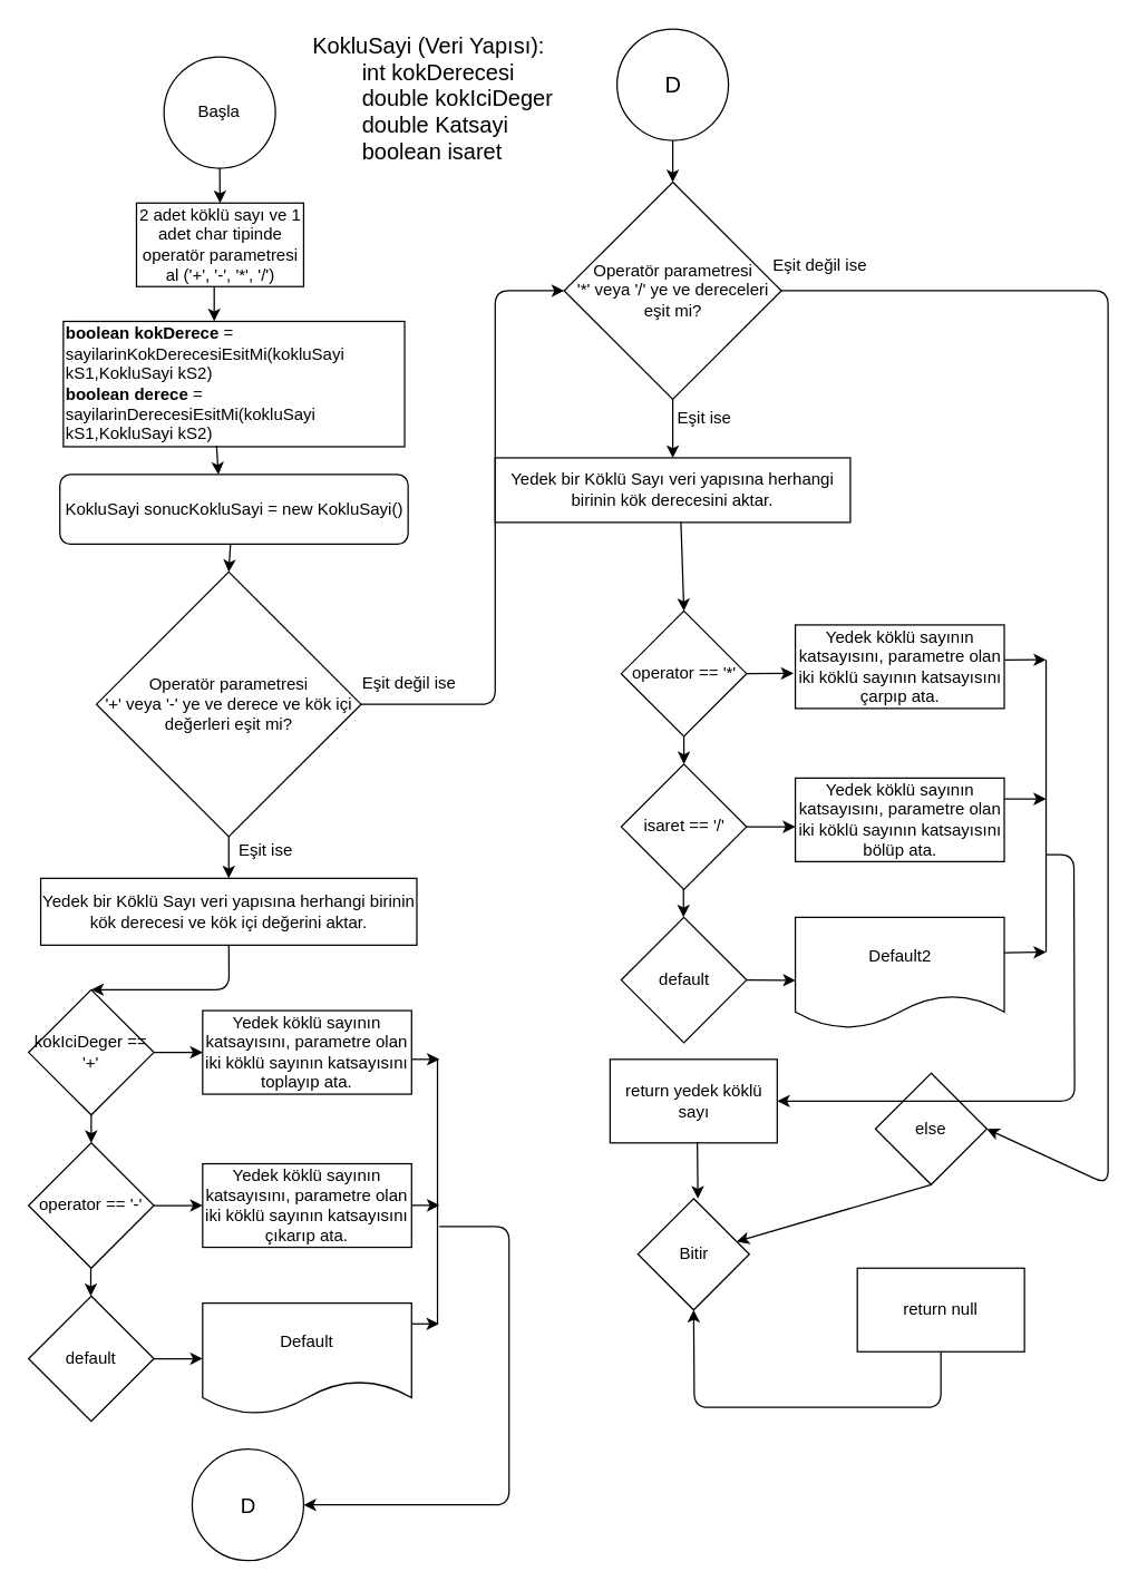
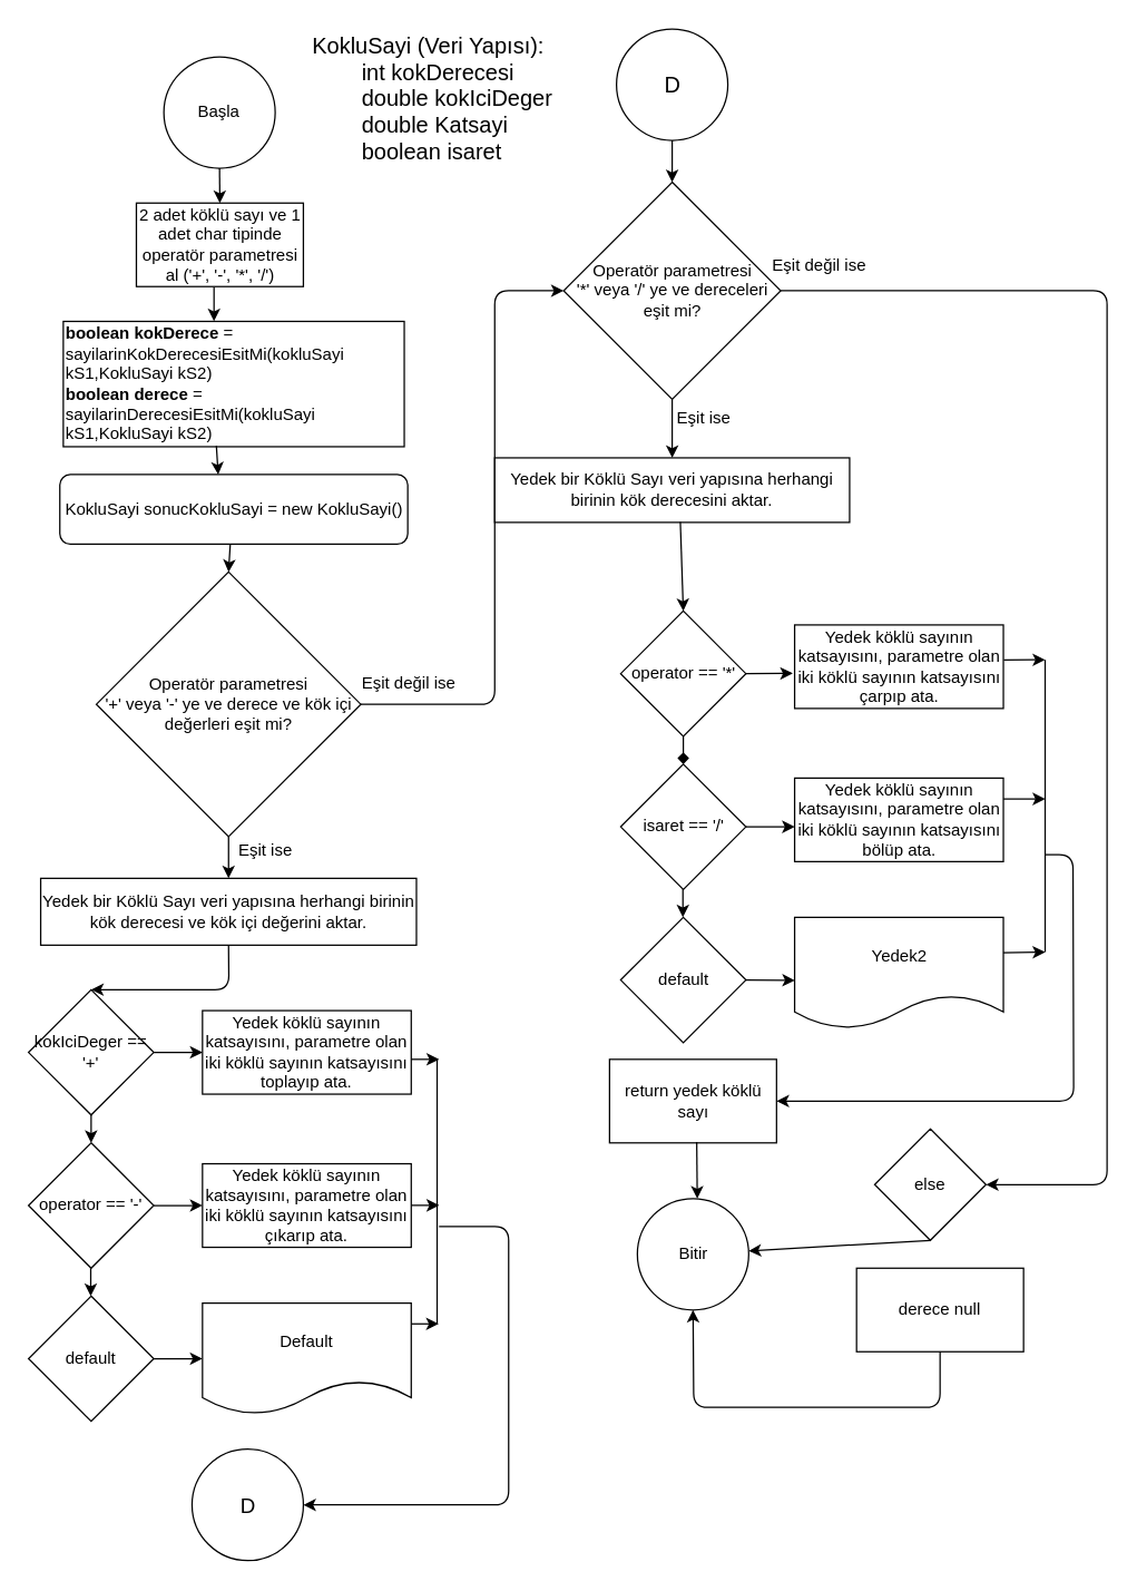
  <mxCell id="0" />
  <mxCell id="1" parent="0" />
  <mxCell id="2" value="Başla" style="ellipse;whiteSpace=wrap;html=1;aspect=fixed;" vertex="1" parent="1"><mxGeometry x="117.25" y="40" width="80" height="80" as="geometry" /></mxCell>
  <mxCell id="3" value="" style="endArrow=classic;html=1;entryX=0.5;entryY=0;entryDx=0;entryDy=0;exitX=0.5;exitY=1;exitDx=0;exitDy=0;" edge="1" parent="1" source="2" target="39"><mxGeometry width="50" height="50" relative="1" as="geometry"><mxPoint x="157.25" y="210" as="sourcePoint" /><mxPoint x="157.25" y="140" as="targetPoint" /></mxGeometry></mxCell>
  <mxCell id="4" value="&lt;b&gt;boolean kokDerece&lt;/b&gt; = sayilarinKokDerecesiEsitMi(kokluSayi kS1,KokluSayi kS2)&lt;br&gt;&lt;b&gt;boolean derece&lt;/b&gt;&amp;nbsp;= sayilarinDerecesiEsitMi(kokluSayi kS1,KokluSayi kS2)" style="rounded=0;whiteSpace=wrap;html=1;align=left;" vertex="1" parent="1"><mxGeometry x="45" y="230" width="245" height="90" as="geometry" /></mxCell>
  <mxCell id="5" value="KokluSayi sonucKokluSayi = new KokluSayi()" style="whiteSpace=wrap;html=1;rounded=1;" vertex="1" parent="1"><mxGeometry x="42.5" y="340" width="250" height="50" as="geometry" /></mxCell>
  <mxCell id="6" value="Operatör parametresi &lt;br&gt;'+' veya '-' ye ve derece ve kök içi değerleri eşit mi?" style="rhombus;whiteSpace=wrap;html=1;" vertex="1" parent="1"><mxGeometry x="68.75" y="410" width="190" height="190" as="geometry" /></mxCell>
  <mxCell id="7" value="" style="endArrow=classic;html=1;entryX=0.5;entryY=0;entryDx=0;entryDy=0;exitX=0.49;exitY=0.995;exitDx=0;exitDy=0;exitPerimeter=0;" edge="1" parent="1" source="5" target="6"><mxGeometry width="50" height="50" relative="1" as="geometry"><mxPoint x="141.25" y="430" as="sourcePoint" /><mxPoint x="191.25" y="380" as="targetPoint" /></mxGeometry></mxCell>
  <mxCell id="8" value="Yedek bir Köklü Sayı veri yapısına herhangi birinin kök derecesi ve kök içi değerini aktar." style="rounded=0;whiteSpace=wrap;html=1;" vertex="1" parent="1"><mxGeometry x="28.75" y="630" width="270" height="48" as="geometry" /></mxCell>
  <mxCell id="9" value="" style="endArrow=classic;html=1;exitX=0.5;exitY=1;exitDx=0;exitDy=0;entryX=0.5;entryY=0;entryDx=0;entryDy=0;" edge="1" parent="1" source="6" target="8"><mxGeometry width="50" height="50" relative="1" as="geometry"><mxPoint x="161.25" y="600" as="sourcePoint" /><mxPoint x="211.25" y="550" as="targetPoint" /></mxGeometry></mxCell>
  <mxCell id="10" value="&lt;font style=&quot;font-size: 15px&quot;&gt;D&lt;/font&gt;" style="ellipse;whiteSpace=wrap;html=1;aspect=fixed;" vertex="1" parent="1"><mxGeometry x="137.5" y="1040" width="80" height="80" as="geometry" /></mxCell>
  <mxCell id="11" value="&lt;font style=&quot;font-size: 16px&quot;&gt;D&lt;/font&gt;" style="ellipse;whiteSpace=wrap;html=1;aspect=fixed;" vertex="1" parent="1"><mxGeometry x="442.5" y="20" width="80" height="80" as="geometry" /></mxCell>
  <mxCell id="12" value="Operatör parametresi&lt;br&gt;'*' veya '/' ye ve dereceleri eşit mi?" style="rhombus;whiteSpace=wrap;html=1;" vertex="1" parent="1"><mxGeometry x="404.5" y="130" width="156" height="156" as="geometry" /></mxCell>
  <mxCell id="13" value="operator == '*'" style="rhombus;whiteSpace=wrap;html=1;" vertex="1" parent="1"><mxGeometry x="445.5" y="438" width="90" height="90" as="geometry" /></mxCell>
  <mxCell id="14" value="isaret == '/'" style="rhombus;whiteSpace=wrap;html=1;" vertex="1" parent="1"><mxGeometry x="445.5" y="548" width="90" height="90" as="geometry" /></mxCell>
- <mxCell id="15" value="" style="endArrow=classic;html=1;exitX=0.5;exitY=1;exitDx=0;exitDy=0;entryX=0.5;entryY=0;entryDx=0;entryDy=0;" edge="1" parent="1" source="13" target="14"><mxGeometry width="50" height="50" relative="1" as="geometry"><mxPoint x="410.5" y="558" as="sourcePoint" /><mxPoint x="460.5" y="508" as="targetPoint" /></mxGeometry></mxCell>
+ <mxCell id="15" value="" style="endArrow=diamond;html=1;exitX=0.5;exitY=1;exitDx=0;exitDy=0;entryX=0.5;entryY=0;entryDx=0;entryDy=0;" edge="1" parent="1" source="13" target="14"><mxGeometry width="50" height="50" relative="1" as="geometry"><mxPoint x="410.5" y="558" as="sourcePoint" /><mxPoint x="460.5" y="508" as="targetPoint" /></mxGeometry></mxCell>
  <mxCell id="16" value="default" style="rhombus;whiteSpace=wrap;html=1;" vertex="1" parent="1"><mxGeometry x="445.5" y="658" width="90" height="90" as="geometry" /></mxCell>
  <mxCell id="17" value="" style="endArrow=classic;html=1;exitX=0.5;exitY=1;exitDx=0;exitDy=0;entryX=0.5;entryY=0;entryDx=0;entryDy=0;" edge="1" parent="1"><mxGeometry width="50" height="50" relative="1" as="geometry"><mxPoint x="490.21" y="638" as="sourcePoint" /><mxPoint x="490.21" y="658" as="targetPoint" /></mxGeometry></mxCell>
  <mxCell id="18" value="" style="endArrow=classic;html=1;exitX=0.5;exitY=1;exitDx=0;exitDy=0;entryX=0.5;entryY=0;entryDx=0;entryDy=0;" edge="1" parent="1" source="12" target="44"><mxGeometry width="50" height="50" relative="1" as="geometry"><mxPoint x="492.5" y="248" as="sourcePoint" /><mxPoint x="542.5" y="198" as="targetPoint" /></mxGeometry></mxCell>
  <mxCell id="19" value="&lt;span&gt;Yedek köklü sayının katsayısını, parametre olan iki köklü sayının katsayısını çarpıp ata.&lt;/span&gt;" style="rounded=0;whiteSpace=wrap;html=1;" vertex="1" parent="1"><mxGeometry x="570.5" y="448" width="150" height="60" as="geometry" /></mxCell>
  <mxCell id="20" value="Yedek köklü sayının katsayısını, parametre olan iki köklü sayının katsayısını bölüp ata." style="rounded=0;whiteSpace=wrap;html=1;" vertex="1" parent="1"><mxGeometry x="570.5" y="558" width="150" height="60" as="geometry" /></mxCell>
- <mxCell id="21" value="Default2" style="shape=document;whiteSpace=wrap;html=1;boundedLbl=1;" vertex="1" parent="1"><mxGeometry x="570.5" y="658" width="150" height="80" as="geometry" /></mxCell>
+ <mxCell id="21" value="Yedek2" style="shape=document;whiteSpace=wrap;html=1;boundedLbl=1;" vertex="1" parent="1"><mxGeometry x="570.5" y="658" width="150" height="80" as="geometry" /></mxCell>
  <mxCell id="22" value="" style="endArrow=classic;html=1;exitX=1;exitY=0.5;exitDx=0;exitDy=0;entryX=-0.009;entryY=0.579;entryDx=0;entryDy=0;entryPerimeter=0;" edge="1" parent="1" source="13" target="19"><mxGeometry width="50" height="50" relative="1" as="geometry"><mxPoint x="520.5" y="483" as="sourcePoint" /><mxPoint x="570.5" y="433" as="targetPoint" /></mxGeometry></mxCell>
  <mxCell id="23" value="" style="endArrow=classic;html=1;exitX=1;exitY=0.5;exitDx=0;exitDy=0;" edge="1" parent="1" source="14"><mxGeometry width="50" height="50" relative="1" as="geometry"><mxPoint x="520.5" y="613" as="sourcePoint" /><mxPoint x="570.5" y="593" as="targetPoint" /></mxGeometry></mxCell>
  <mxCell id="24" value="" style="endArrow=classic;html=1;exitX=1;exitY=0.5;exitDx=0;exitDy=0;entryX=0.001;entryY=0.566;entryDx=0;entryDy=0;entryPerimeter=0;" edge="1" parent="1" source="16" target="21"><mxGeometry width="50" height="50" relative="1" as="geometry"><mxPoint x="530.5" y="723" as="sourcePoint" /><mxPoint x="580.5" y="673" as="targetPoint" /></mxGeometry></mxCell>
  <mxCell id="25" value="" style="endArrow=none;html=1;" edge="1" parent="1"><mxGeometry width="50" height="50" relative="1" as="geometry"><mxPoint x="750.5" y="683" as="sourcePoint" /><mxPoint x="750.5" y="473" as="targetPoint" /></mxGeometry></mxCell>
  <mxCell id="26" value="" style="endArrow=classic;html=1;exitX=1;exitY=0.25;exitDx=0;exitDy=0;" edge="1" parent="1" source="20"><mxGeometry width="50" height="50" relative="1" as="geometry"><mxPoint x="730.5" y="573" as="sourcePoint" /><mxPoint x="750.5" y="573" as="targetPoint" /></mxGeometry></mxCell>
  <mxCell id="27" value="" style="endArrow=classic;html=1;exitX=1.002;exitY=0.419;exitDx=0;exitDy=0;exitPerimeter=0;" edge="1" parent="1" source="19"><mxGeometry width="50" height="50" relative="1" as="geometry"><mxPoint x="730.5" y="473" as="sourcePoint" /><mxPoint x="750.5" y="473" as="targetPoint" /></mxGeometry></mxCell>
  <mxCell id="28" value="" style="endArrow=classic;html=1;exitX=1;exitY=0.318;exitDx=0;exitDy=0;exitPerimeter=0;" edge="1" parent="1" source="21"><mxGeometry width="50" height="50" relative="1" as="geometry"><mxPoint x="720.5" y="713" as="sourcePoint" /><mxPoint x="750.5" y="683" as="targetPoint" /></mxGeometry></mxCell>
- <mxCell id="29" value="else" style="rhombus;whiteSpace=wrap;html=1;" vertex="1" parent="1"><mxGeometry x="628" y="770" width="80" height="80" as="geometry" /></mxCell>
+ <mxCell id="29" value="else" style="rhombus;whiteSpace=wrap;html=1;" vertex="1" parent="1"><mxGeometry x="628" y="810" width="80" height="80" as="geometry" /></mxCell>
  <mxCell id="30" value="" style="endArrow=classic;html=1;entryX=1;entryY=0.5;entryDx=0;entryDy=0;" edge="1" parent="1" target="33"><mxGeometry width="50" height="50" relative="1" as="geometry"><mxPoint x="750.5" y="613" as="sourcePoint" /><mxPoint x="630.5" y="813" as="targetPoint" /><Array as="points"><mxPoint x="770.5" y="613" /><mxPoint x="771" y="790" /></Array></mxGeometry></mxCell>
- <mxCell id="31" value="return null" style="rounded=0;whiteSpace=wrap;html=1;" vertex="1" parent="1"><mxGeometry x="615" y="910" width="120" height="60" as="geometry" /></mxCell>
+ <mxCell id="31" value="derece null" style="rounded=0;whiteSpace=wrap;html=1;" vertex="1" parent="1"><mxGeometry x="615" y="910" width="120" height="60" as="geometry" /></mxCell>
  <mxCell id="32" value="" style="endArrow=classic;html=1;exitX=0.5;exitY=1;exitDx=0;exitDy=0;" edge="1" parent="1" source="29" target="34"><mxGeometry width="50" height="50" relative="1" as="geometry"><mxPoint x="688" y="920" as="sourcePoint" /><mxPoint x="738" y="870" as="targetPoint" /></mxGeometry></mxCell>
  <mxCell id="33" value="return yedek köklü sayı" style="rounded=0;whiteSpace=wrap;html=1;" vertex="1" parent="1"><mxGeometry x="437.5" y="760" width="120" height="60" as="geometry" /></mxCell>
- <mxCell id="34" value="Bitir" style="rhombus;whiteSpace=wrap;html=1;aspect=fixed;" vertex="1" parent="1"><mxGeometry x="457.5" y="860" width="80" height="80" as="geometry" /></mxCell>
+ <mxCell id="34" value="Bitir" style="ellipse;whiteSpace=wrap;html=1;aspect=fixed;" vertex="1" parent="1"><mxGeometry x="457.5" y="860" width="80" height="80" as="geometry" /></mxCell>
  <mxCell id="35" value="" style="endArrow=classic;html=1;entryX=0.538;entryY=0;entryDx=0;entryDy=0;entryPerimeter=0;exitX=0.522;exitY=0.989;exitDx=0;exitDy=0;exitPerimeter=0;" edge="1" parent="1" source="33" target="34"><mxGeometry width="50" height="50" relative="1" as="geometry"><mxPoint x="490.5" y="1023" as="sourcePoint" /><mxPoint x="530.5" y="983" as="targetPoint" /></mxGeometry></mxCell>
  <mxCell id="36" value="" style="endArrow=classic;html=1;entryX=0.5;entryY=1;entryDx=0;entryDy=0;exitX=0.5;exitY=1;exitDx=0;exitDy=0;" edge="1" parent="1" source="31" target="34"><mxGeometry width="50" height="50" relative="1" as="geometry"><mxPoint x="497.5" y="935" as="sourcePoint" /><mxPoint x="540.5" y="903" as="targetPoint" /><Array as="points"><mxPoint x="675" y="1010" /><mxPoint x="498" y="1010" /></Array></mxGeometry></mxCell>
  <mxCell id="37" value="&lt;div style=&quot;text-align: left ; font-size: 16px&quot;&gt;&lt;font style=&quot;font-size: 16px&quot;&gt;KokluSayi (Veri Yapısı):&lt;/font&gt;&lt;/div&gt;&lt;div style=&quot;text-align: left ; font-size: 16px&quot;&gt;&lt;span&gt;&lt;font style=&quot;font-size: 16px&quot;&gt;&lt;span style=&quot;white-space: pre&quot;&gt;&#09;&lt;/span&gt;int kokDerecesi&lt;/font&gt;&lt;/span&gt;&lt;/div&gt;&lt;div style=&quot;text-align: left ; font-size: 16px&quot;&gt;&lt;span&gt;&lt;font style=&quot;font-size: 16px&quot;&gt;&lt;span style=&quot;white-space: pre&quot;&gt;&#09;&lt;/span&gt;double kokIciDeger&lt;/font&gt;&lt;/span&gt;&lt;/div&gt;&lt;div style=&quot;text-align: left ; font-size: 16px&quot;&gt;&lt;span&gt;&lt;font style=&quot;font-size: 16px&quot;&gt;&lt;span style=&quot;white-space: pre&quot;&gt;&#09;&lt;/span&gt;double Katsayi&lt;/font&gt;&lt;/span&gt;&lt;/div&gt;&lt;div style=&quot;text-align: left ; font-size: 16px&quot;&gt;&lt;font style=&quot;font-size: 16px&quot;&gt;&lt;span style=&quot;white-space: pre&quot;&gt;&#09;&lt;/span&gt;boolean isaret&lt;/font&gt;&lt;/div&gt;" style="text;html=1;align=center;verticalAlign=middle;resizable=0;points=[];autosize=1;strokeColor=none;" vertex="1" parent="1"><mxGeometry x="215" y="30" width="190" height="80" as="geometry" /></mxCell>
  <mxCell id="38" value="" style="endArrow=classic;html=1;exitX=0.461;exitY=1.005;exitDx=0;exitDy=0;exitPerimeter=0;entryX=0.442;entryY=-0.001;entryDx=0;entryDy=0;entryPerimeter=0;" edge="1" parent="1" target="4"><mxGeometry width="50" height="50" relative="1" as="geometry"><mxPoint x="153.29" y="205.35" as="sourcePoint" /><mxPoint x="153.75" y="227" as="targetPoint" /></mxGeometry></mxCell>
  <mxCell id="39" value="2 adet köklü sayı ve 1 adet char tipinde operatör parametresi al ('+', '-', '*', '/')" style="rounded=0;whiteSpace=wrap;html=1;" vertex="1" parent="1"><mxGeometry x="97.5" y="145" width="120" height="60" as="geometry" /></mxCell>
  <mxCell id="40" value="" style="endArrow=classic;html=1;exitX=0.449;exitY=0.991;exitDx=0;exitDy=0;exitPerimeter=0;entryX=0.455;entryY=0;entryDx=0;entryDy=0;entryPerimeter=0;" edge="1" parent="1" source="4" target="5"><mxGeometry width="50" height="50" relative="1" as="geometry"><mxPoint x="165" y="340" as="sourcePoint" /><mxPoint x="215" y="290" as="targetPoint" /></mxGeometry></mxCell>
  <mxCell id="41" value="Eşit ise" style="text;html=1;align=center;verticalAlign=middle;resizable=0;points=[];autosize=1;strokeColor=none;" vertex="1" parent="1"><mxGeometry x="165" y="600" width="50" height="20" as="geometry" /></mxCell>
  <mxCell id="42" value="" style="endArrow=classic;html=1;exitX=1;exitY=0.5;exitDx=0;exitDy=0;entryX=0;entryY=0.5;entryDx=0;entryDy=0;" edge="1" parent="1" source="6" target="12"><mxGeometry width="50" height="50" relative="1" as="geometry"><mxPoint x="305" y="530" as="sourcePoint" /><mxPoint x="355" y="480" as="targetPoint" /><Array as="points"><mxPoint x="355" y="505" /><mxPoint x="355" y="208" /></Array></mxGeometry></mxCell>
  <mxCell id="43" value="Eşit değil ise" style="text;html=1;align=center;verticalAlign=middle;resizable=0;points=[];autosize=1;strokeColor=none;" vertex="1" parent="1"><mxGeometry x="252.5" y="480" width="80" height="20" as="geometry" /></mxCell>
  <mxCell id="44" value="&lt;span&gt;Yedek bir Köklü Sayı veri yapısına herhangi birinin kök derecesini aktar.&lt;/span&gt;" style="rounded=0;whiteSpace=wrap;html=1;" vertex="1" parent="1"><mxGeometry x="355" y="328" width="255" height="46.36" as="geometry" /></mxCell>
  <mxCell id="45" value="" style="endArrow=classic;html=1;exitX=0.523;exitY=0.995;exitDx=0;exitDy=0;exitPerimeter=0;entryX=0.5;entryY=0;entryDx=0;entryDy=0;" edge="1" parent="1" source="44" target="13"><mxGeometry width="50" height="50" relative="1" as="geometry"><mxPoint x="462.5" y="458" as="sourcePoint" /><mxPoint x="512.5" y="408" as="targetPoint" /></mxGeometry></mxCell>
  <mxCell id="46" value="Yedek köklü sayının katsayısını, parametre olan iki köklü sayının katsayısını toplayıp ata." style="rounded=0;whiteSpace=wrap;html=1;" vertex="1" parent="1"><mxGeometry x="145" y="725" width="150" height="60" as="geometry" /></mxCell>
  <mxCell id="47" value="kokIciDeger == '+'" style="rhombus;whiteSpace=wrap;html=1;" vertex="1" parent="1"><mxGeometry x="20" y="710" width="90" height="90" as="geometry" /></mxCell>
  <mxCell id="48" value="" style="endArrow=classic;html=1;exitX=1;exitY=0.5;exitDx=0;exitDy=0;entryX=0;entryY=0.5;entryDx=0;entryDy=0;" edge="1" parent="1" source="47" target="46"><mxGeometry width="50" height="50" relative="1" as="geometry"><mxPoint x="95" y="840" as="sourcePoint" /><mxPoint x="145" y="790" as="targetPoint" /></mxGeometry></mxCell>
  <mxCell id="49" value="operator == '-'" style="rhombus;whiteSpace=wrap;html=1;" vertex="1" parent="1"><mxGeometry x="20" y="820" width="90" height="90" as="geometry" /></mxCell>
  <mxCell id="50" value="" style="endArrow=classic;html=1;exitX=0.5;exitY=1;exitDx=0;exitDy=0;entryX=0.5;entryY=0;entryDx=0;entryDy=0;" edge="1" parent="1" source="47" target="49"><mxGeometry width="50" height="50" relative="1" as="geometry"><mxPoint x="-15" y="830" as="sourcePoint" /><mxPoint x="35" y="780" as="targetPoint" /></mxGeometry></mxCell>
  <mxCell id="51" value="Yedek köklü sayının katsayısını, parametre olan iki köklü sayının katsayısını çıkarıp ata." style="rounded=0;whiteSpace=wrap;html=1;" vertex="1" parent="1"><mxGeometry x="145" y="835" width="150" height="60" as="geometry" /></mxCell>
  <mxCell id="52" value="" style="endArrow=classic;html=1;exitX=1;exitY=0.5;exitDx=0;exitDy=0;entryX=0;entryY=0.5;entryDx=0;entryDy=0;" edge="1" parent="1" source="49" target="51"><mxGeometry width="50" height="50" relative="1" as="geometry"><mxPoint x="105" y="850" as="sourcePoint" /><mxPoint x="155" y="800" as="targetPoint" /></mxGeometry></mxCell>
  <mxCell id="53" value="default" style="rhombus;whiteSpace=wrap;html=1;" vertex="1" parent="1"><mxGeometry x="20" y="930" width="90" height="90" as="geometry" /></mxCell>
  <mxCell id="54" value="" style="endArrow=classic;html=1;exitX=1;exitY=0.5;exitDx=0;exitDy=0;entryX=0;entryY=0.5;entryDx=0;entryDy=0;" edge="1" parent="1" source="53"><mxGeometry width="50" height="50" relative="1" as="geometry"><mxPoint x="95" y="1030" as="sourcePoint" /><mxPoint x="145" y="975" as="targetPoint" /></mxGeometry></mxCell>
  <mxCell id="55" value="" style="endArrow=classic;html=1;exitX=0.5;exitY=1;exitDx=0;exitDy=0;entryX=0.5;entryY=0;entryDx=0;entryDy=0;" edge="1" parent="1"><mxGeometry width="50" height="50" relative="1" as="geometry"><mxPoint x="64.71" y="910" as="sourcePoint" /><mxPoint x="64.71" y="930" as="targetPoint" /></mxGeometry></mxCell>
  <mxCell id="56" value="Default" style="shape=document;whiteSpace=wrap;html=1;boundedLbl=1;" vertex="1" parent="1"><mxGeometry x="145" y="935" width="150" height="80" as="geometry" /></mxCell>
  <mxCell id="57" value="" style="endArrow=classic;html=1;" edge="1" parent="1"><mxGeometry width="50" height="50" relative="1" as="geometry"><mxPoint x="295" y="760" as="sourcePoint" /><mxPoint x="315" y="760" as="targetPoint" /></mxGeometry></mxCell>
  <mxCell id="58" value="" style="endArrow=classic;html=1;" edge="1" parent="1"><mxGeometry width="50" height="50" relative="1" as="geometry"><mxPoint x="295" y="864.86" as="sourcePoint" /><mxPoint x="315" y="864.86" as="targetPoint" /></mxGeometry></mxCell>
  <mxCell id="59" value="" style="endArrow=classic;html=1;" edge="1" parent="1"><mxGeometry width="50" height="50" relative="1" as="geometry"><mxPoint x="295" y="950" as="sourcePoint" /><mxPoint x="314.68" y="950" as="targetPoint" /></mxGeometry></mxCell>
  <mxCell id="60" value="" style="endArrow=none;html=1;" edge="1" parent="1"><mxGeometry width="50" height="50" relative="1" as="geometry"><mxPoint x="313.6" y="950" as="sourcePoint" /><mxPoint x="313.6" y="760" as="targetPoint" /></mxGeometry></mxCell>
  <mxCell id="61" value="" style="endArrow=classic;html=1;entryX=1;entryY=0.5;entryDx=0;entryDy=0;" edge="1" parent="1" target="10"><mxGeometry width="50" height="50" relative="1" as="geometry"><mxPoint x="315" y="880" as="sourcePoint" /><mxPoint x="427" y="870" as="targetPoint" /><Array as="points"><mxPoint x="365" y="880" /><mxPoint x="365" y="1080" /></Array></mxGeometry></mxCell>
  <mxCell id="62" value="" style="endArrow=classic;html=1;exitX=0.5;exitY=1;exitDx=0;exitDy=0;" edge="1" parent="1" source="11" target="12"><mxGeometry width="50" height="50" relative="1" as="geometry"><mxPoint x="507.5" y="120" as="sourcePoint" /><mxPoint x="557.5" y="70" as="targetPoint" /></mxGeometry></mxCell>
  <mxCell id="63" value="" style="endArrow=classic;html=1;exitX=0.5;exitY=1;exitDx=0;exitDy=0;entryX=0.5;entryY=0;entryDx=0;entryDy=0;" edge="1" parent="1" source="8" target="47"><mxGeometry width="50" height="50" relative="1" as="geometry"><mxPoint x="105" y="730" as="sourcePoint" /><mxPoint x="155" y="680" as="targetPoint" /><Array as="points"><mxPoint x="164" y="710" /></Array></mxGeometry></mxCell>
  <mxCell id="64" value="" style="endArrow=classic;html=1;exitX=1;exitY=0.5;exitDx=0;exitDy=0;entryX=1;entryY=0.5;entryDx=0;entryDy=0;" edge="1" parent="1" source="12" target="29"><mxGeometry width="50" height="50" relative="1" as="geometry"><mxPoint x="705" y="310" as="sourcePoint" /><mxPoint x="795" y="800" as="targetPoint" /><Array as="points"><mxPoint x="795" y="208" /><mxPoint x="795" y="850" /></Array></mxGeometry></mxCell>
  <mxCell id="65" value="Eşit değil ise" style="text;html=1;align=center;verticalAlign=middle;resizable=0;points=[];autosize=1;strokeColor=none;" vertex="1" parent="1"><mxGeometry x="548" y="180" width="80" height="20" as="geometry" /></mxCell>
  <mxCell id="66" value="Eşit ise" style="text;html=1;align=center;verticalAlign=middle;resizable=0;points=[];autosize=1;strokeColor=none;" vertex="1" parent="1"><mxGeometry x="480" y="290" width="50" height="20" as="geometry" /></mxCell>
